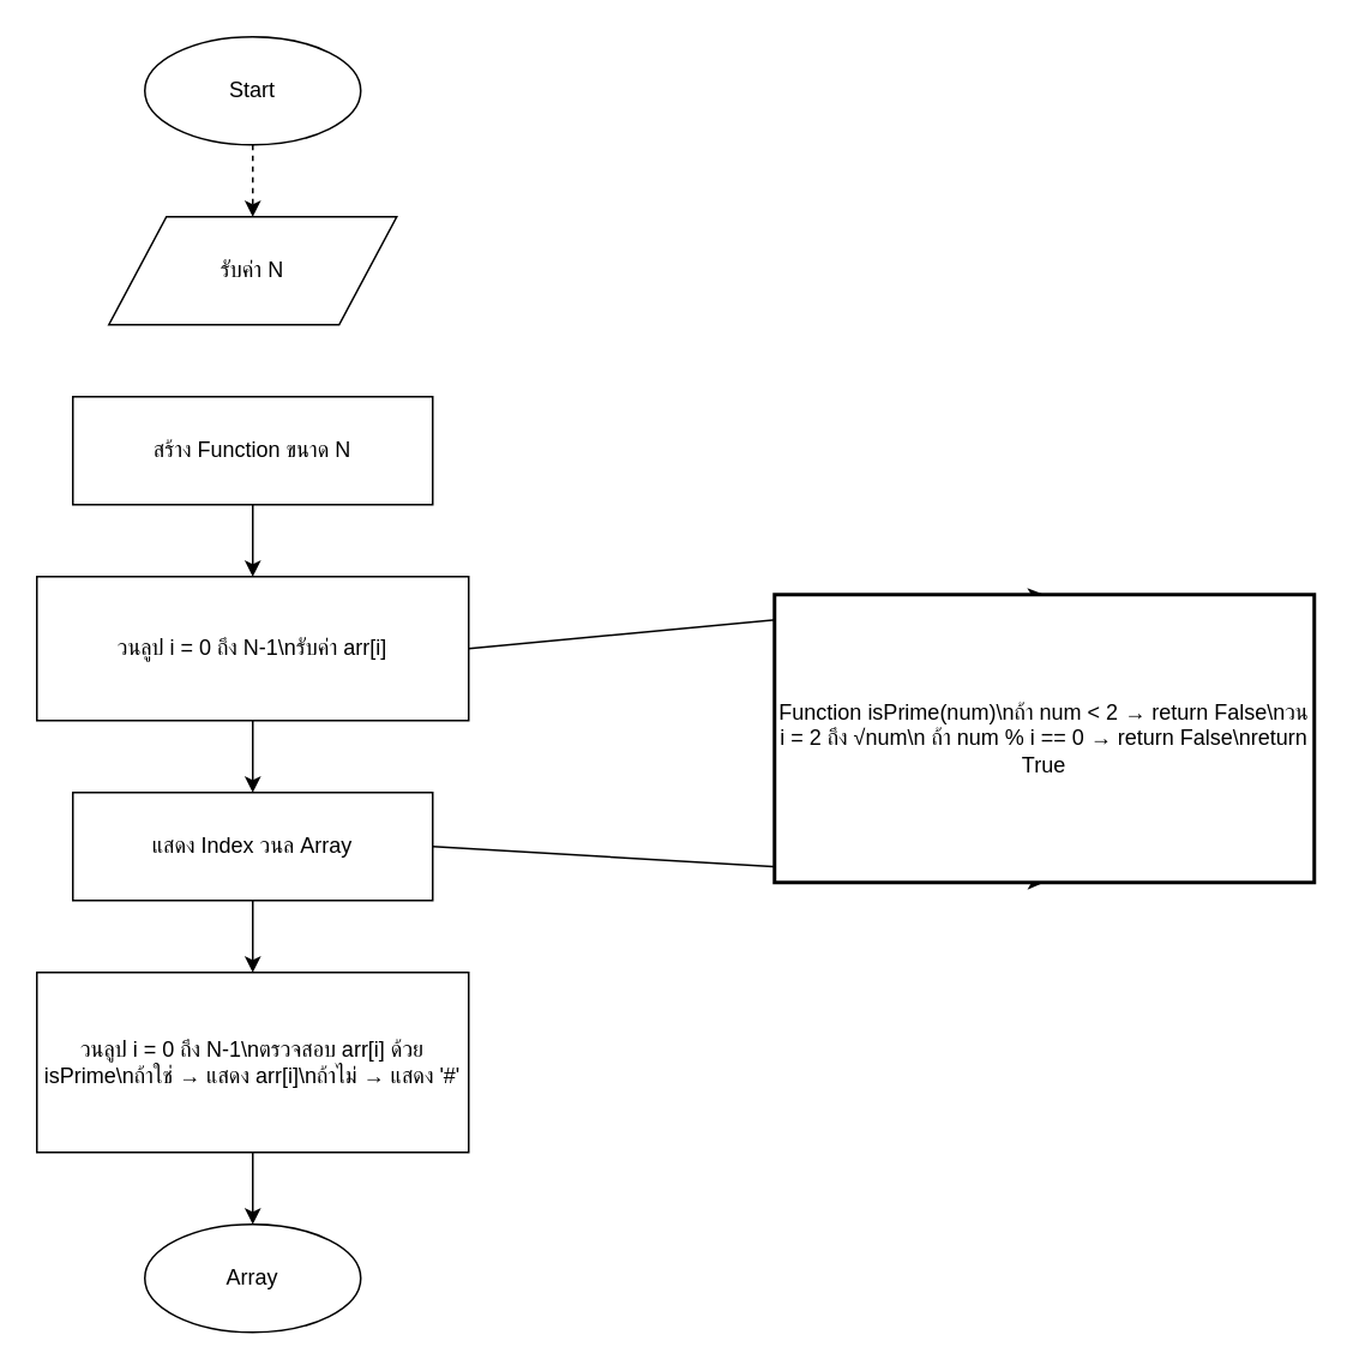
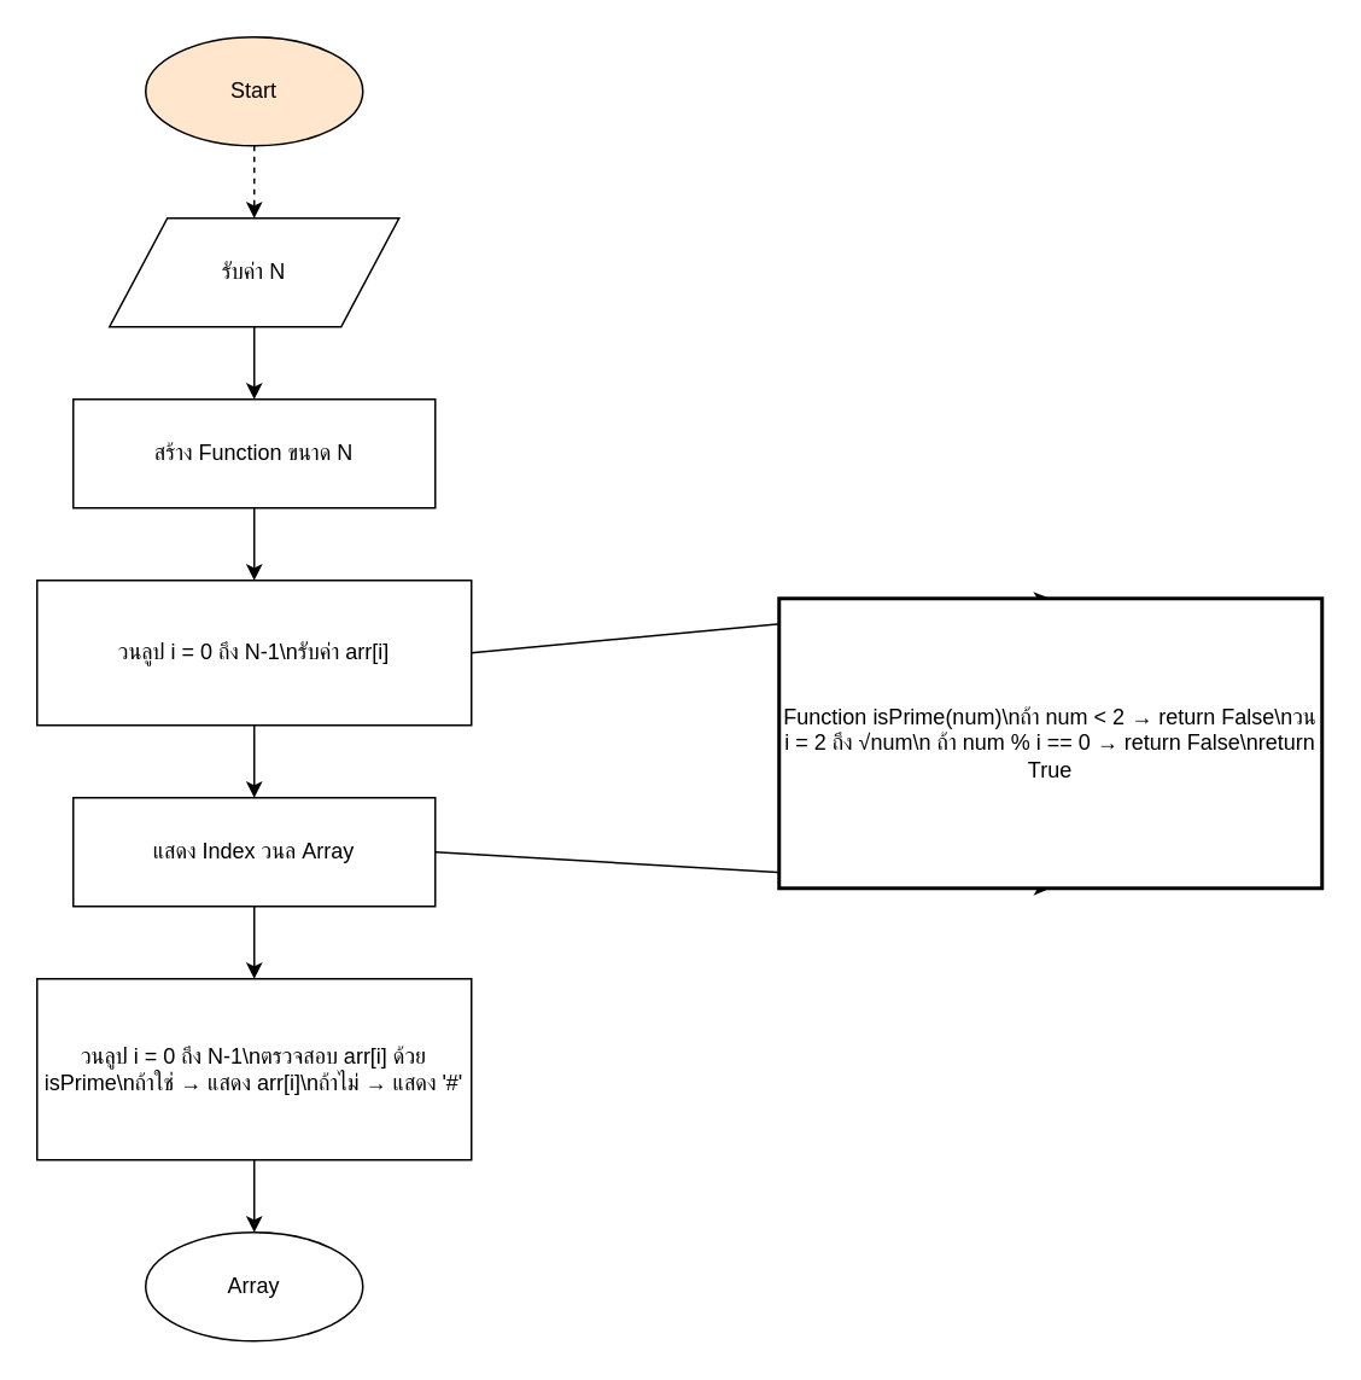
  <mxCell id="0" />
  <mxCell id="1" parent="0" />
- <mxCell id="2" value="Start" style="ellipse;whiteSpace=wrap;html=1;" parent="1" vertex="1"><mxGeometry x="80" y="20" width="120" height="60" as="geometry" /></mxCell>
+ <mxCell id="2" value="Start" style="ellipse;whiteSpace=wrap;html=1;fillColor=#ffe6cc;" parent="1" vertex="1"><mxGeometry x="80" y="20" width="120" height="60" as="geometry" /></mxCell>
  <mxCell id="3" value="รับค่า N" style="shape=parallelogram;whiteSpace=wrap;html=1;" parent="1" vertex="1"><mxGeometry x="60" y="120" width="160" height="60" as="geometry" /></mxCell>
  <mxCell id="4" value="สร้าง Function ขนาด N" style="rounded=0;whiteSpace=wrap;html=1;" parent="1" vertex="1"><mxGeometry x="40" y="220" width="200" height="60" as="geometry" /></mxCell>
  <mxCell id="5" style="edgeStyle=none;html=1;exitX=1;exitY=0.5;exitDx=0;exitDy=0;entryX=0.5;entryY=0;entryDx=0;entryDy=0;" edge="1" parent="1" source="6" target="11"><mxGeometry relative="1" as="geometry" /></mxCell>
  <mxCell id="6" value="วนลูป i = 0 ถึง N-1\nรับค่า arr[i]" style="rounded=0;whiteSpace=wrap;html=1;" parent="1" vertex="1"><mxGeometry x="20" y="320" width="240" height="80" as="geometry" /></mxCell>
  <mxCell id="7" style="edgeStyle=none;html=1;exitX=1;exitY=0.5;exitDx=0;exitDy=0;entryX=0.5;entryY=1;entryDx=0;entryDy=0;" edge="1" parent="1" source="8" target="11"><mxGeometry relative="1" as="geometry" /></mxCell>
  <mxCell id="8" value="แสดง Index วนล Array" style="rounded=0;whiteSpace=wrap;html=1;" parent="1" vertex="1"><mxGeometry x="40" y="440" width="200" height="60" as="geometry" /></mxCell>
  <mxCell id="9" value="วนลูป i = 0 ถึง N-1\nตรวจสอบ arr[i] ด้วย isPrime\nถ้าใช่ → แสดง arr[i]\nถ้าไม่ → แสดง '#'" style="rounded=0;whiteSpace=wrap;html=1;" parent="1" vertex="1"><mxGeometry x="20" y="540" width="240" height="100" as="geometry" /></mxCell>
  <mxCell id="10" value="Array" style="ellipse;whiteSpace=wrap;html=1;" parent="1" vertex="1"><mxGeometry x="80" y="680" width="120" height="60" as="geometry" /></mxCell>
  <mxCell id="11" value="Function isPrime(num)\nถ้า num &lt; 2 → return False\nวน i = 2 ถึง √num\n  ถ้า num % i == 0 → return False\nreturn True" style="rounded=0;whiteSpace=wrap;html=1;strokeWidth=2;" parent="1" vertex="1"><mxGeometry x="430" y="330" width="300" height="160" as="geometry" /></mxCell>
  <mxCell id="12" parent="1" source="2" target="3" edge="1" style="dashed=1;"><mxGeometry relative="1" as="geometry" /></mxCell>
+ <mxCell id="13" parent="1" source="3" target="4" edge="1"><mxGeometry relative="1" as="geometry" /></mxCell>
  <mxCell id="14" parent="1" source="4" target="6" edge="1"><mxGeometry relative="1" as="geometry" /></mxCell>
  <mxCell id="15" parent="1" source="6" target="8" edge="1"><mxGeometry relative="1" as="geometry" /></mxCell>
  <mxCell id="16" parent="1" source="8" target="9" edge="1"><mxGeometry relative="1" as="geometry" /></mxCell>
  <mxCell id="17" parent="1" source="9" target="10" edge="1"><mxGeometry relative="1" as="geometry" /></mxCell>
